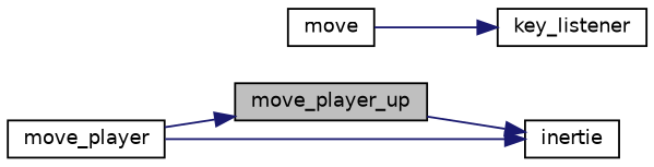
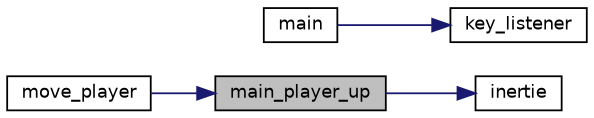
  digraph {
    rankdir=RL
    node [color=black fillcolor=white fontname=Helvetica fontsize=10 shape=record style=filled]
    edge [color=midnightblue dir=back fontname=Helvetica fontsize=10 labelfontname=Helvetica labelfontsize=10 style=solid]
-   n1 [fillcolor=grey75 fontcolor=black height=0.2 label=move_player_up width=0.4]
+   n1 [fillcolor=grey75 fontcolor=black height=0.2 label=main_player_up width=0.4]
    n2 [height=0.2 label=move_player width=0.4]
    n3 [height=0.2 label=inertie width=0.4]
    n4 [height=0.2 label=key_listener width=0.4]
-   n5 [height=0.2 label=move width=0.4]
+   n5 [height=0.2 label=main width=0.4]
    n1 -> n2
    n3 -> n1
-   n3 -> n2
    n4 -> n5
  }
